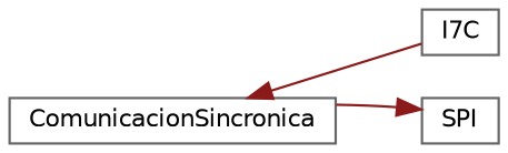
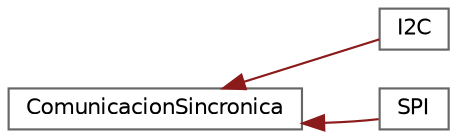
  digraph {
    rankdir=LR
    node [color=grey40 fillcolor=white fontname=Helvetica fontsize=10 shape=box style=filled]
    edge [color=firebrick4 dir=back fontname=Helvetica fontsize=10 labelfontname=Helvetica labelfontsize=10 style=solid]
    n1 [height=0.2 label=ComunicacionSincronica width=0.4]
-   n2 [height=0.2 label=I7C width=0.4]
+   n2 [height=0.2 label=I2C width=0.4]
    n3 [height=0.2 label=SPI width=0.4]
    n1 -> n2
-   n3 -> n1
+   n1 -> n3
  }
